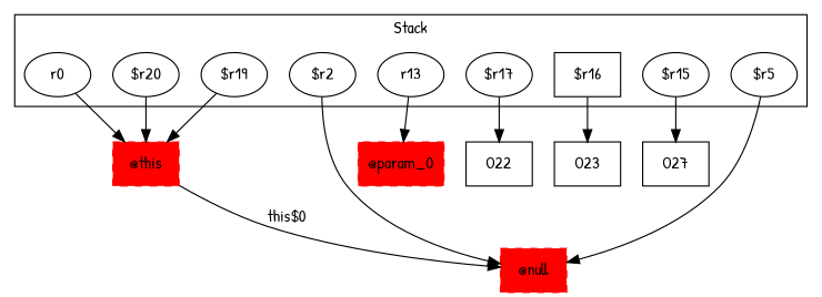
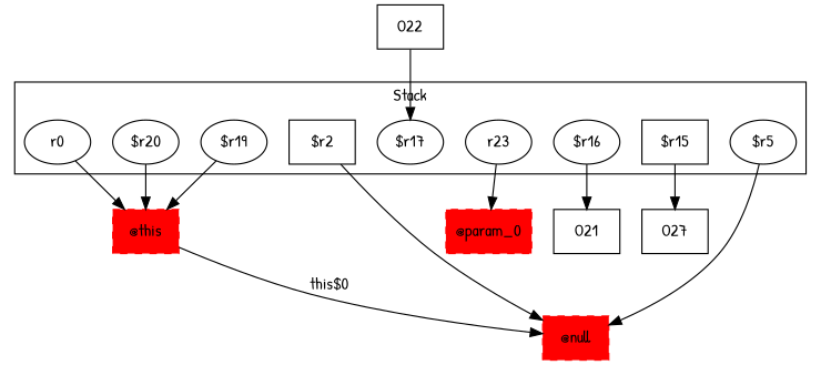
  digraph {
    fontname="Patrick Hand"
    rankDir=LR
    node [fontname="Patrick Hand"]
    edge [fontname="Patrick Hand"]
    n1 [label=r0]
    "$r20"
-   "$r2"
-   r13
+   "$r2" [shape=box]
+   r13 [label=r23]
    "$r17"
-   "$r16" [shape=box]
-   "$r15"
+   "$r16"
+   "$r15" [shape=box]
    "$r5"
    "$r19"
    "@this" [color=red shape=box style="filled,dashed"]
    "@null" [color=red shape=box style="filled,dashed"]
    "@param_0" [color=red shape=box style="filled,dashed"]
    O22 [shape=box]
-   O21 [shape=box label=O23]
+   O21 [shape=box]
    n15 [label=O27 shape=box]
    subgraph cluster_1 {
      label=Stack
      n1
      "$r20"
      "$r2"
      r13
      "$r17"
      "$r16"
      "$r15"
      "$r5"
      "$r19"
    }
    n1 -> "@this"
    "$r20" -> "@this"
    "$r2" -> "@null"
    r13 -> "@param_0"
-   "$r17" -> O22
+   O22 -> "$r17"
    "$r16" -> O21
    "$r15" -> n15
    "$r5" -> "@null"
    "$r19" -> "@this"
    "@this" -> "@null" [label="this$0" weight=0.2]
  }
